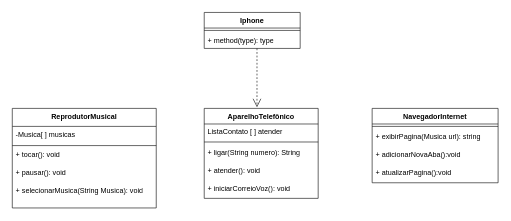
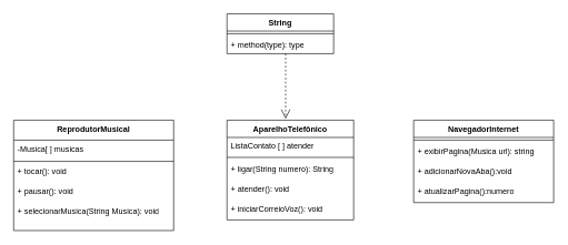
  <mxCell id="0" />
  <mxCell id="1" parent="0" />
  <mxCell id="2" value="ReprodutorMusical" style="swimlane;fontStyle=1;align=center;verticalAlign=top;childLayout=stackLayout;horizontal=1;startSize=30;horizontalStack=0;resizeParent=1;resizeParentMax=0;resizeLast=0;collapsible=1;marginBottom=0;whiteSpace=wrap;html=1;" parent="1" vertex="1"><mxGeometry x="20" y="180" width="240" height="166" as="geometry"><mxRectangle x="10" y="560" width="150" height="30" as="alternateBounds" /></mxGeometry></mxCell>
  <mxCell id="3" value="-Musica[ ] musicas&amp;nbsp;" style="text;strokeColor=none;fillColor=none;align=left;verticalAlign=top;spacingLeft=4;spacingRight=4;overflow=hidden;rotatable=0;points=[[0,0.5],[1,0.5]];portConstraint=eastwest;whiteSpace=wrap;html=1;" parent="2" vertex="1"><mxGeometry y="30" width="240" height="30" as="geometry" /></mxCell>
  <mxCell id="4" value="" style="line;strokeWidth=1;fillColor=none;align=left;verticalAlign=middle;spacingTop=-1;spacingLeft=3;spacingRight=3;rotatable=0;labelPosition=right;points=[];portConstraint=eastwest;strokeColor=inherit;" parent="2" vertex="1"><mxGeometry y="60" width="240" height="4" as="geometry" /></mxCell>
  <mxCell id="5" value="+ tocar(): void" style="text;strokeColor=none;fillColor=none;align=left;verticalAlign=top;spacingLeft=4;spacingRight=4;overflow=hidden;rotatable=0;points=[[0,0.5],[1,0.5]];portConstraint=eastwest;whiteSpace=wrap;html=1;" parent="2" vertex="1"><mxGeometry y="64" width="240" height="30" as="geometry" /></mxCell>
  <mxCell id="6" value="+ pausar(): void" style="text;strokeColor=none;fillColor=none;align=left;verticalAlign=top;spacingLeft=4;spacingRight=4;overflow=hidden;rotatable=0;points=[[0,0.5],[1,0.5]];portConstraint=eastwest;whiteSpace=wrap;html=1;" parent="2" vertex="1"><mxGeometry y="94" width="240" height="30" as="geometry" /></mxCell>
  <mxCell id="7" value="+ selecionarMusica(String Musica): void" style="text;strokeColor=none;fillColor=none;align=left;verticalAlign=top;spacingLeft=4;spacingRight=4;overflow=hidden;rotatable=0;points=[[0,0.5],[1,0.5]];portConstraint=eastwest;whiteSpace=wrap;html=1;" parent="2" vertex="1"><mxGeometry y="124" width="240" height="42" as="geometry" /></mxCell>
  <mxCell id="8" value="AparelhoTelefônico" style="swimlane;fontStyle=1;align=center;verticalAlign=top;childLayout=stackLayout;horizontal=1;startSize=26;horizontalStack=0;resizeParent=1;resizeParentMax=0;resizeLast=0;collapsible=1;marginBottom=0;whiteSpace=wrap;html=1;" parent="1" vertex="1"><mxGeometry x="340" y="180" width="190" height="150" as="geometry"><mxRectangle x="280" y="560" width="150" height="30" as="alternateBounds" /></mxGeometry></mxCell>
  <mxCell id="9" value="ListaContato [ ] atender" style="text;strokeColor=none;fillColor=none;align=left;verticalAlign=top;spacingLeft=4;spacingRight=4;overflow=hidden;rotatable=0;points=[[0,0.5],[1,0.5]];portConstraint=eastwest;whiteSpace=wrap;html=1;" parent="8" vertex="1"><mxGeometry y="26" width="190" height="26" as="geometry" /></mxCell>
  <mxCell id="10" value="" style="line;strokeWidth=1;fillColor=none;align=left;verticalAlign=middle;spacingTop=-1;spacingLeft=3;spacingRight=3;rotatable=0;labelPosition=right;points=[];portConstraint=eastwest;strokeColor=inherit;" parent="8" vertex="1"><mxGeometry y="52" width="190" height="8" as="geometry" /></mxCell>
  <mxCell id="11" value="+ ligar(String numero): String" style="text;strokeColor=none;fillColor=none;align=left;verticalAlign=top;spacingLeft=4;spacingRight=4;overflow=hidden;rotatable=0;points=[[0,0.5],[1,0.5]];portConstraint=eastwest;whiteSpace=wrap;html=1;" parent="8" vertex="1"><mxGeometry y="60" width="190" height="30" as="geometry" /></mxCell>
  <mxCell id="12" value="+ atender(): void" style="text;strokeColor=none;fillColor=none;align=left;verticalAlign=top;spacingLeft=4;spacingRight=4;overflow=hidden;rotatable=0;points=[[0,0.5],[1,0.5]];portConstraint=eastwest;whiteSpace=wrap;html=1;" parent="8" vertex="1"><mxGeometry y="90" width="190" height="30" as="geometry" /></mxCell>
  <mxCell id="13" value="+ iniciarCorreioVoz(): void" style="text;strokeColor=none;fillColor=none;align=left;verticalAlign=top;spacingLeft=4;spacingRight=4;overflow=hidden;rotatable=0;points=[[0,0.5],[1,0.5]];portConstraint=eastwest;whiteSpace=wrap;html=1;" parent="8" vertex="1"><mxGeometry y="120" width="190" height="30" as="geometry" /></mxCell>
  <mxCell id="14" value="NavegadorInternet" style="swimlane;fontStyle=1;align=center;verticalAlign=top;childLayout=stackLayout;horizontal=1;startSize=26;horizontalStack=0;resizeParent=1;resizeParentMax=0;resizeLast=0;collapsible=1;marginBottom=0;whiteSpace=wrap;html=1;" parent="1" vertex="1"><mxGeometry x="620" y="180" width="210" height="124" as="geometry" /></mxCell>
  <mxCell id="15" value="" style="line;strokeWidth=1;fillColor=none;align=left;verticalAlign=middle;spacingTop=-1;spacingLeft=3;spacingRight=3;rotatable=0;labelPosition=right;points=[];portConstraint=eastwest;strokeColor=inherit;" parent="14" vertex="1"><mxGeometry y="26" width="210" height="8" as="geometry" /></mxCell>
  <mxCell id="16" value="+ exibirPagina(Musica url): string" style="text;strokeColor=none;fillColor=none;align=left;verticalAlign=top;spacingLeft=4;spacingRight=4;overflow=hidden;rotatable=0;points=[[0,0.5],[1,0.5]];portConstraint=eastwest;whiteSpace=wrap;html=1;" parent="14" vertex="1"><mxGeometry y="34" width="210" height="30" as="geometry" /></mxCell>
  <mxCell id="17" value="+ adicionarNovaAba():void" style="text;strokeColor=none;fillColor=none;align=left;verticalAlign=top;spacingLeft=4;spacingRight=4;overflow=hidden;rotatable=0;points=[[0,0.5],[1,0.5]];portConstraint=eastwest;whiteSpace=wrap;html=1;" parent="14" vertex="1"><mxGeometry y="64" width="210" height="30" as="geometry" /></mxCell>
- <mxCell id="18" value="+ atualizarPagina():void" style="text;strokeColor=none;fillColor=none;align=left;verticalAlign=top;spacingLeft=4;spacingRight=4;overflow=hidden;rotatable=0;points=[[0,0.5],[1,0.5]];portConstraint=eastwest;whiteSpace=wrap;html=1;" parent="14" vertex="1"><mxGeometry y="94" width="210" height="30" as="geometry" /></mxCell>
- <mxCell id="19" value="Iphone" style="swimlane;fontStyle=1;align=center;verticalAlign=top;childLayout=stackLayout;horizontal=1;startSize=26;horizontalStack=0;resizeParent=1;resizeParentMax=0;resizeLast=0;collapsible=1;marginBottom=0;whiteSpace=wrap;html=1;" parent="1" vertex="1"><mxGeometry x="340" y="20" width="160" height="60" as="geometry" /></mxCell>
+ <mxCell id="18" value="+ atualizarPagina():numero" style="text;strokeColor=none;fillColor=none;align=left;verticalAlign=top;spacingLeft=4;spacingRight=4;overflow=hidden;rotatable=0;points=[[0,0.5],[1,0.5]];portConstraint=eastwest;whiteSpace=wrap;html=1;" parent="14" vertex="1"><mxGeometry y="94" width="210" height="30" as="geometry" /></mxCell>
+ <mxCell id="19" value="String" style="swimlane;fontStyle=1;align=center;verticalAlign=top;childLayout=stackLayout;horizontal=1;startSize=26;horizontalStack=0;resizeParent=1;resizeParentMax=0;resizeLast=0;collapsible=1;marginBottom=0;whiteSpace=wrap;html=1;" parent="1" vertex="1"><mxGeometry x="340" y="20" width="160" height="60" as="geometry" /></mxCell>
  <mxCell id="20" value="" style="line;strokeWidth=1;fillColor=none;align=left;verticalAlign=middle;spacingTop=-1;spacingLeft=3;spacingRight=3;rotatable=0;labelPosition=right;points=[];portConstraint=eastwest;strokeColor=inherit;" parent="19" vertex="1"><mxGeometry y="26" width="160" height="8" as="geometry" /></mxCell>
  <mxCell id="21" value="+ method(type): type" style="text;strokeColor=none;fillColor=none;align=left;verticalAlign=top;spacingLeft=4;spacingRight=4;overflow=hidden;rotatable=0;points=[[0,0.5],[1,0.5]];portConstraint=eastwest;whiteSpace=wrap;html=1;" parent="19" vertex="1"><mxGeometry y="34" width="160" height="26" as="geometry" /></mxCell>
  <mxCell id="22" value="" style="endArrow=open;endSize=12;dashed=1;html=1;rounded=0;exitX=-0.012;exitY=0.115;exitDx=0;exitDy=0;exitPerimeter=0;entryX=0.463;entryY=-0.013;entryDx=0;entryDy=0;entryPerimeter=0;" edge="1" parent="1" target="8"><mxGeometry width="160" relative="1" as="geometry"><mxPoint x="428" y="80" as="sourcePoint" /><mxPoint x="230" y="203" as="targetPoint" /></mxGeometry></mxCell>
